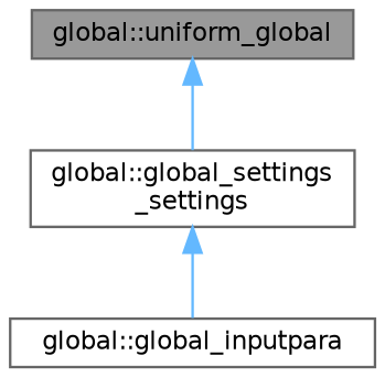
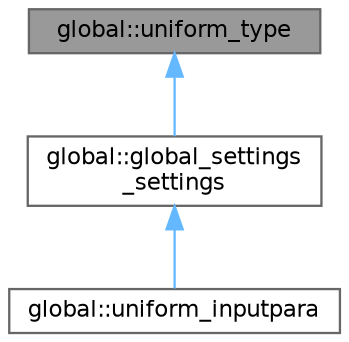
  digraph {
    rankdir=TB
    node [color=grey40 fillcolor=white fontname=Helvetica fontsize=10 shape=box style=filled]
    edge [color=steelblue1 dir=back fontname=Helvetica fontsize=10 labelfontname=Helvetica labelfontsize=10 style=solid]
-   n1 [color=gray40 fillcolor=grey60 fontcolor=black height=0.2 label="global::uniform_global" width=0.4]
+   n1 [color=gray40 fillcolor=grey60 fontcolor=black height=0.2 label="global::uniform_type" width=0.4]
    n2 [height=0.2 label="global::global_settings\l_settings" width=0.4]
-   n3 [height=0.2 label="global::global_inputpara" width=0.4]
+   n3 [height=0.2 label="global::uniform_inputpara" width=0.4]
    n1 -> n2
    n2 -> n3
  }
